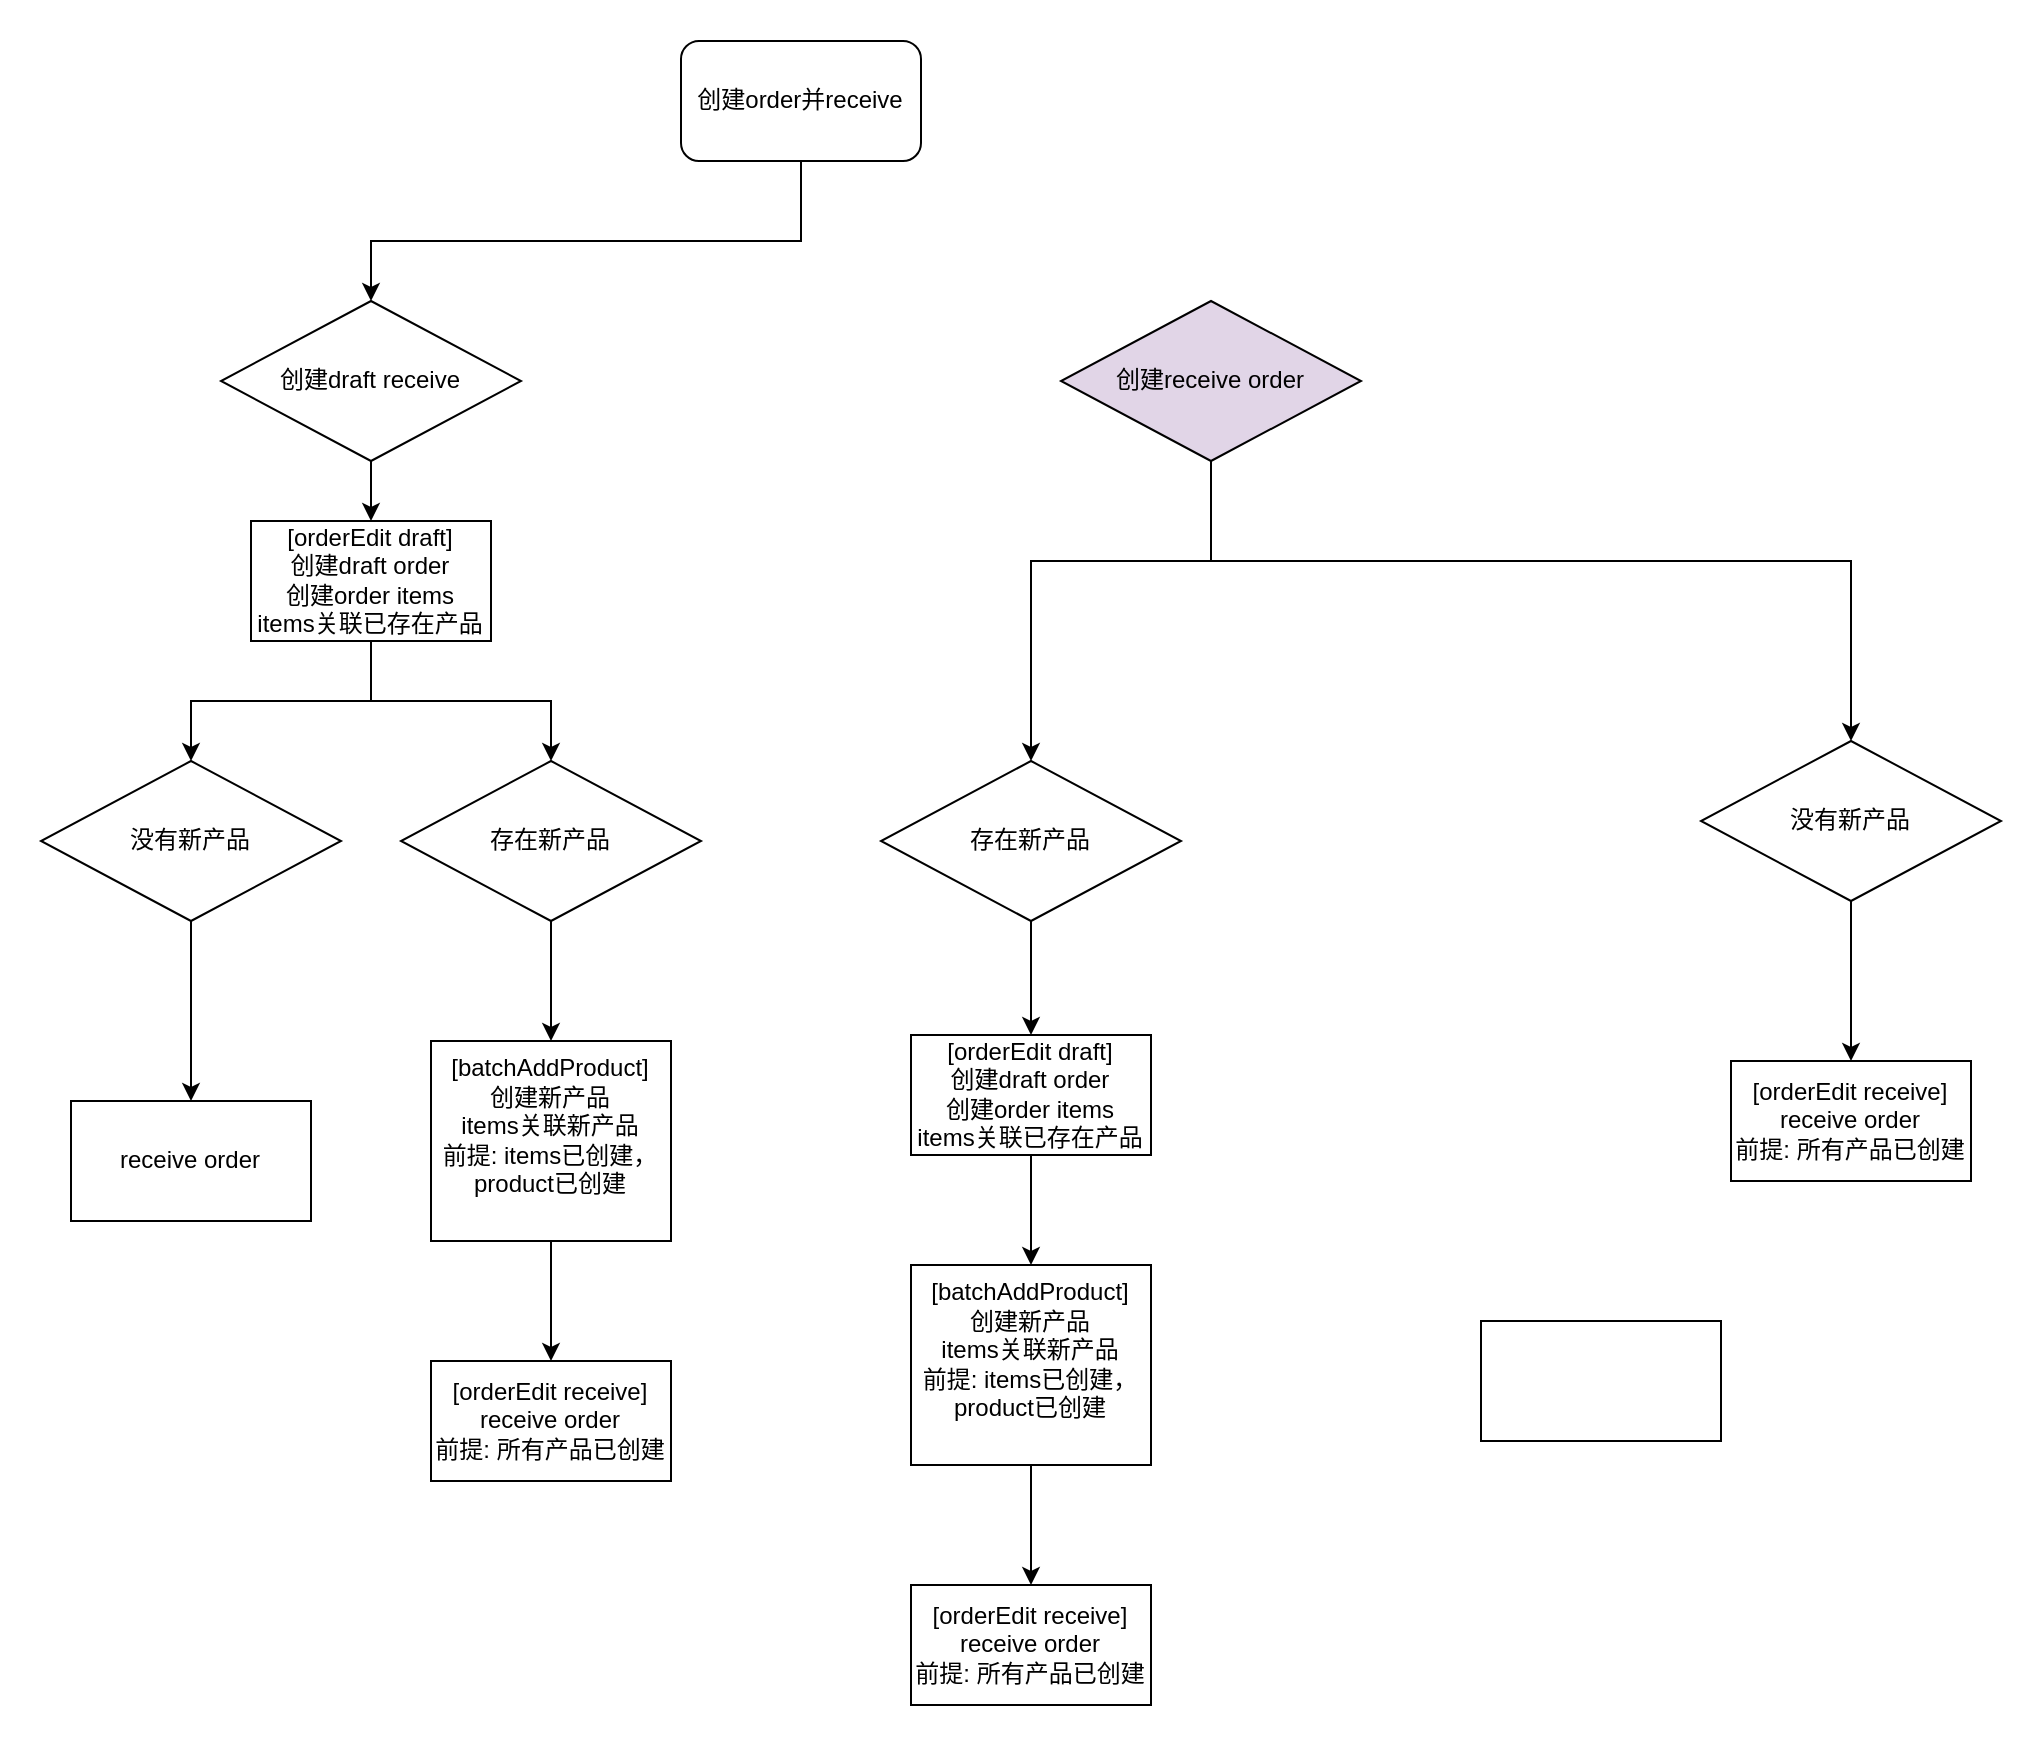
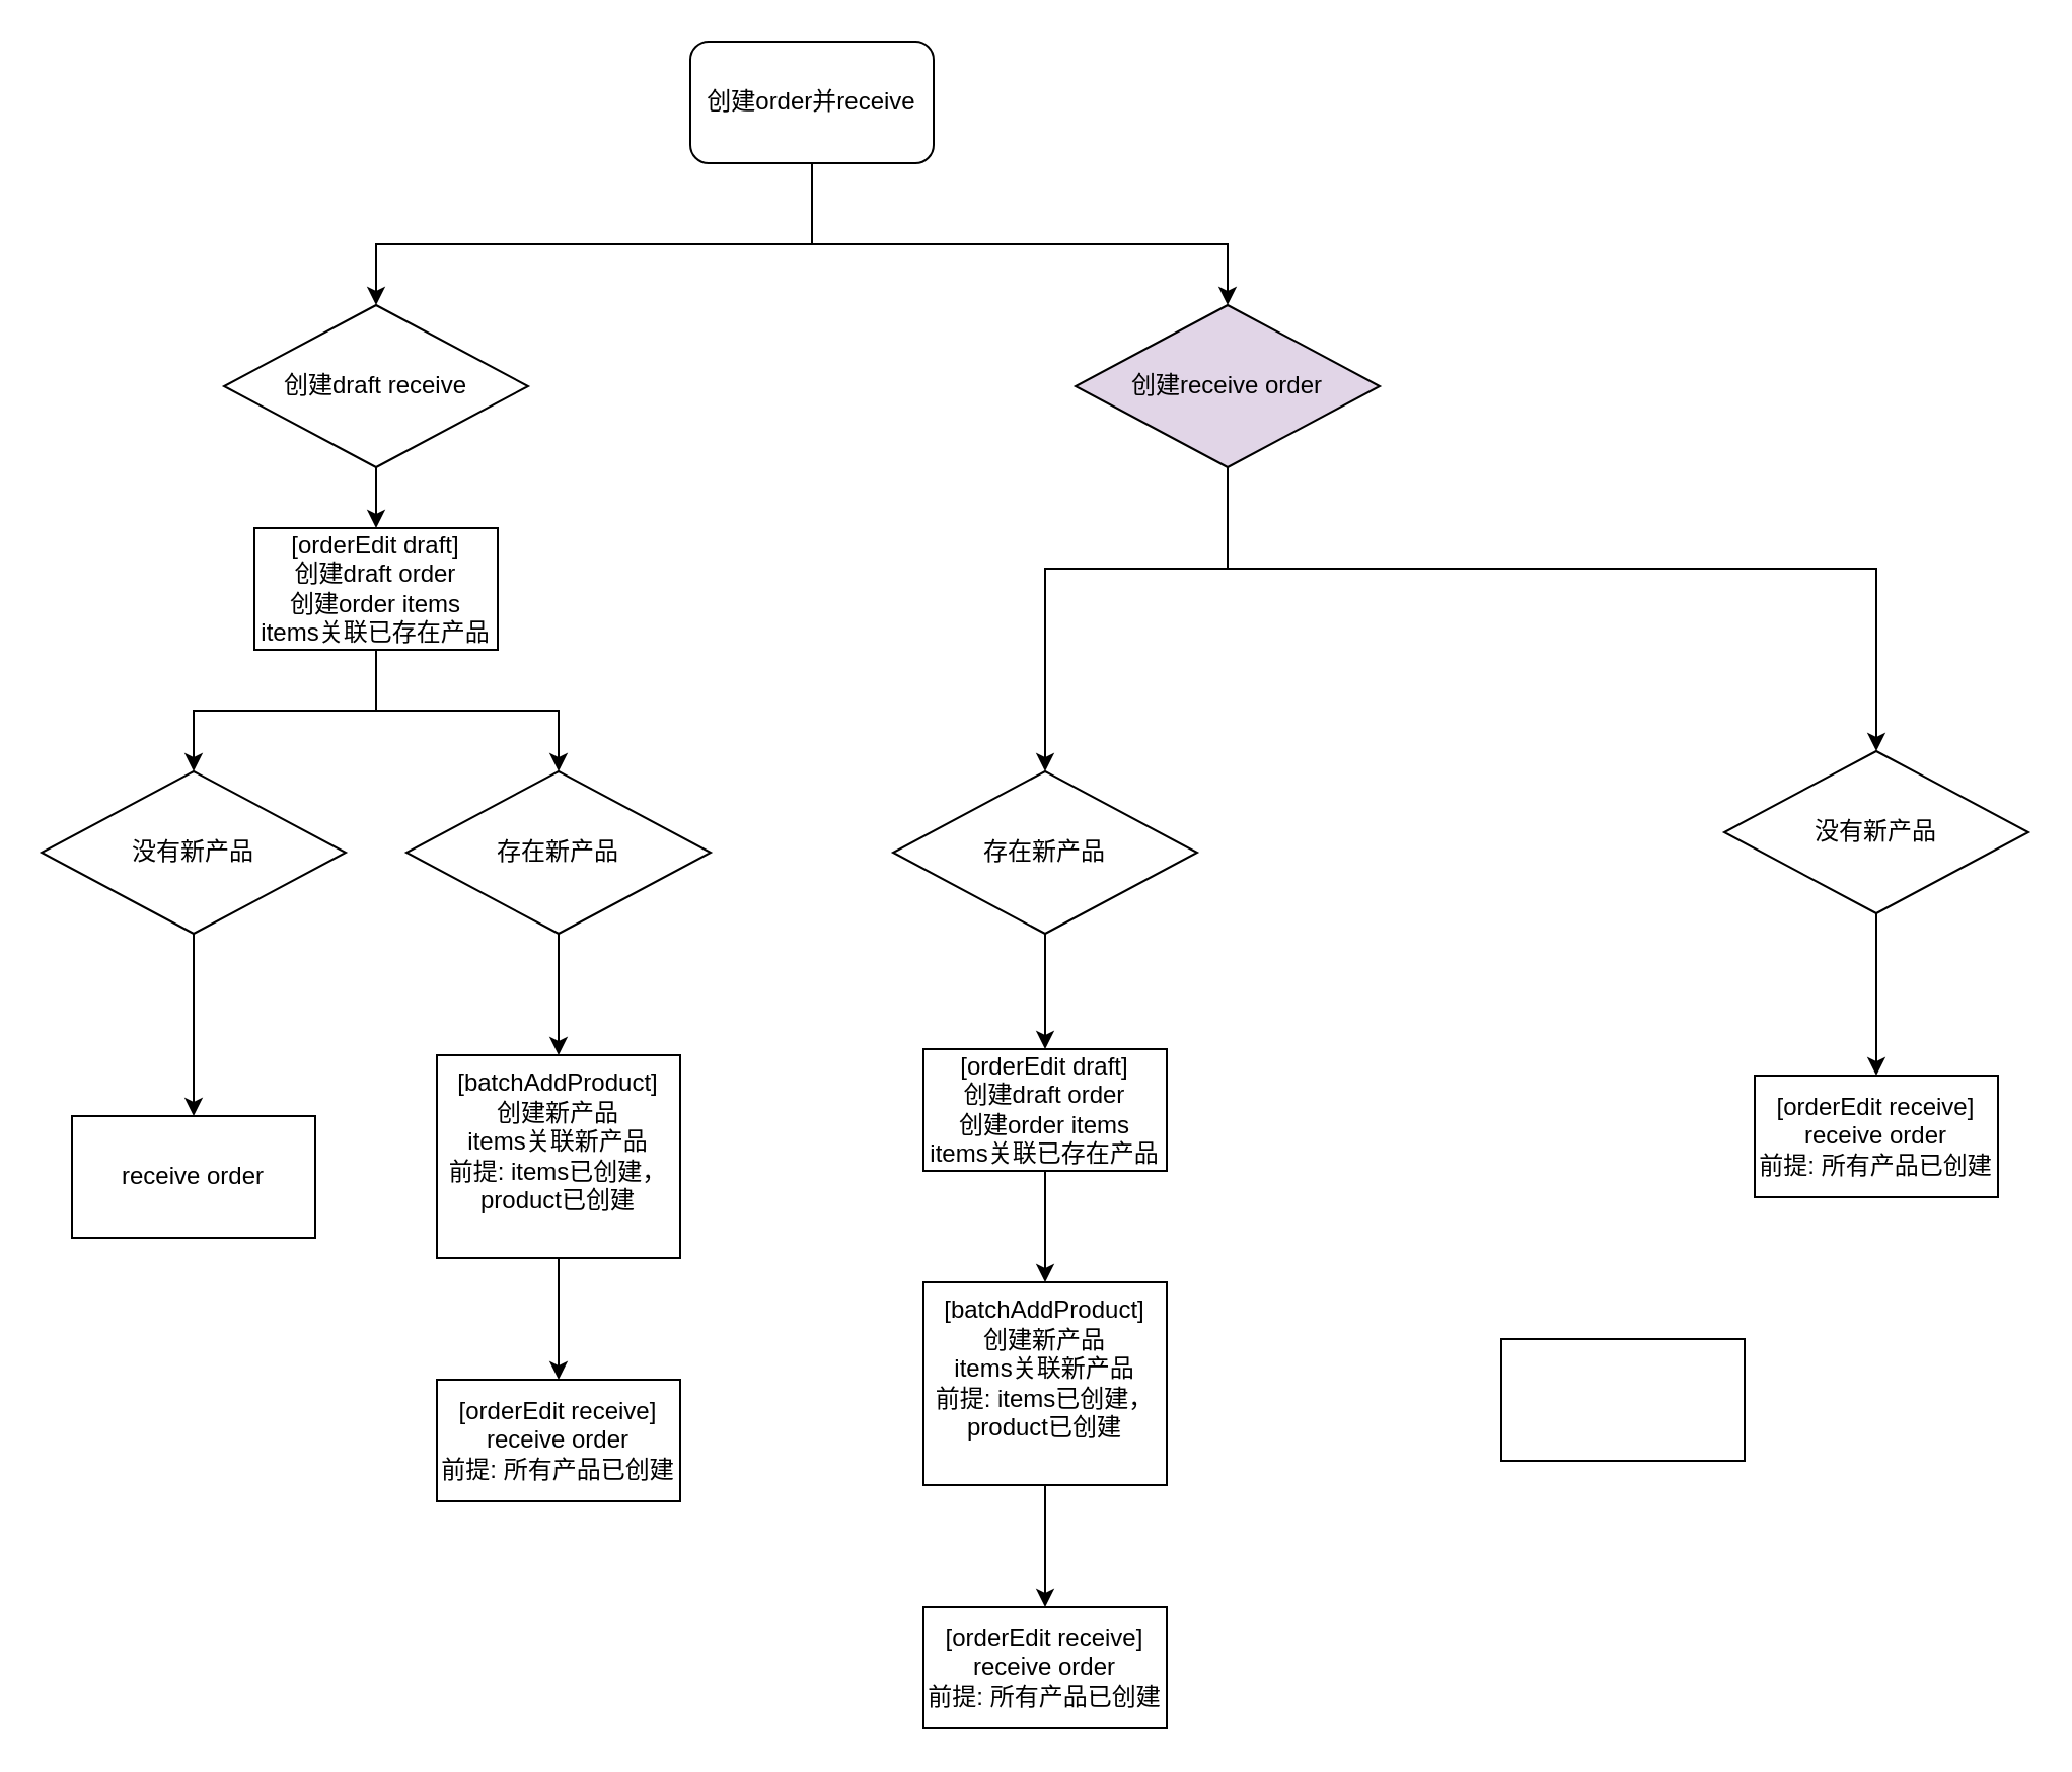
  <mxCell id="0" />
  <mxCell id="1" parent="0" />
  <mxCell id="2" value="" style="rounded=0;orthogonalLoop=1;jettySize=auto;html=1;edgeStyle=orthogonalEdgeStyle;" edge="1" parent="1" source="4" target="6"><mxGeometry relative="1" as="geometry"><Array as="points"><mxPoint x="400" y="120" /><mxPoint x="185" y="120" /></Array></mxGeometry></mxCell>
+ <mxCell id="3" style="rounded=0;orthogonalLoop=1;jettySize=auto;html=1;exitX=0.5;exitY=1;exitDx=0;exitDy=0;edgeStyle=orthogonalEdgeStyle;" edge="1" parent="1" source="4" target="9"><mxGeometry relative="1" as="geometry"><Array as="points"><mxPoint x="400" y="120" /><mxPoint x="605" y="120" /></Array></mxGeometry></mxCell>
  <mxCell id="4" value="创建order并receive" style="rounded=1;whiteSpace=wrap;html=1;" vertex="1" parent="1"><mxGeometry x="340" y="20" width="120" height="60" as="geometry" /></mxCell>
  <mxCell id="5" value="" style="edgeStyle=orthogonalEdgeStyle;rounded=0;orthogonalLoop=1;jettySize=auto;html=1;" edge="1" parent="1" source="6" target="24"><mxGeometry relative="1" as="geometry" /></mxCell>
  <mxCell id="6" value="创建draft receive" style="rhombus;whiteSpace=wrap;html=1;" vertex="1" parent="1"><mxGeometry x="110" y="150" width="150" height="80" as="geometry" /></mxCell>
  <mxCell id="7" value="" style="edgeStyle=orthogonalEdgeStyle;rounded=0;orthogonalLoop=1;jettySize=auto;html=1;" edge="1" parent="1" source="9" target="11"><mxGeometry relative="1" as="geometry"><Array as="points"><mxPoint x="605" y="280" /><mxPoint x="925" y="280" /></Array></mxGeometry></mxCell>
  <mxCell id="8" value="" style="edgeStyle=orthogonalEdgeStyle;rounded=0;orthogonalLoop=1;jettySize=auto;html=1;" edge="1" parent="1" source="9" target="13"><mxGeometry relative="1" as="geometry"><Array as="points"><mxPoint x="605" y="280" /><mxPoint x="515" y="280" /></Array></mxGeometry></mxCell>
  <mxCell id="9" value="创建receive order" style="rhombus;whiteSpace=wrap;html=1;fillColor=#e1d5e7;" vertex="1" parent="1"><mxGeometry x="530" y="150" width="150" height="80" as="geometry" /></mxCell>
  <mxCell id="10" value="" style="edgeStyle=orthogonalEdgeStyle;rounded=0;orthogonalLoop=1;jettySize=auto;html=1;" edge="1" parent="1" source="11" target="29"><mxGeometry relative="1" as="geometry" /></mxCell>
  <mxCell id="11" value="没有新产品" style="rhombus;whiteSpace=wrap;html=1;" vertex="1" parent="1"><mxGeometry x="850" y="370" width="150" height="80" as="geometry" /></mxCell>
  <mxCell id="12" value="" style="edgeStyle=orthogonalEdgeStyle;rounded=0;orthogonalLoop=1;jettySize=auto;html=1;" edge="1" parent="1" source="13" target="31"><mxGeometry relative="1" as="geometry" /></mxCell>
  <mxCell id="13" value="存在新产品" style="rhombus;whiteSpace=wrap;html=1;" vertex="1" parent="1"><mxGeometry x="440" y="380" width="150" height="80" as="geometry" /></mxCell>
  <mxCell id="14" value="" style="edgeStyle=orthogonalEdgeStyle;rounded=0;orthogonalLoop=1;jettySize=auto;html=1;" edge="1" parent="1" source="15" target="18"><mxGeometry relative="1" as="geometry" /></mxCell>
  <mxCell id="15" value="没有新产品" style="rhombus;whiteSpace=wrap;html=1;" vertex="1" parent="1"><mxGeometry x="20" y="380" width="150" height="80" as="geometry" /></mxCell>
  <mxCell id="16" value="" style="edgeStyle=orthogonalEdgeStyle;rounded=0;orthogonalLoop=1;jettySize=auto;html=1;" edge="1" parent="1" source="17" target="20"><mxGeometry relative="1" as="geometry" /></mxCell>
  <mxCell id="17" value="存在新产品" style="rhombus;whiteSpace=wrap;html=1;" vertex="1" parent="1"><mxGeometry x="200" y="380" width="150" height="80" as="geometry" /></mxCell>
  <mxCell id="18" value="receive order" style="whiteSpace=wrap;html=1;" vertex="1" parent="1"><mxGeometry x="35" y="550" width="120" height="60" as="geometry" /></mxCell>
  <mxCell id="19" value="" style="edgeStyle=orthogonalEdgeStyle;rounded=0;orthogonalLoop=1;jettySize=auto;html=1;" edge="1" parent="1" source="20" target="21"><mxGeometry relative="1" as="geometry" /></mxCell>
  <mxCell id="20" value="&lt;div&gt;[batchAddProduct]&lt;/div&gt;创建新产品&lt;div&gt;items关联新产品&lt;div&gt;前提: items已创建，&lt;/div&gt;&lt;div&gt;product已创建&lt;/div&gt;&lt;div&gt;&lt;br&gt;&lt;/div&gt;&lt;/div&gt;" style="whiteSpace=wrap;html=1;" vertex="1" parent="1"><mxGeometry x="215" y="520" width="120" height="100" as="geometry" /></mxCell>
  <mxCell id="21" value="&lt;div&gt;[orderEdit receive]&lt;/div&gt;receive order&lt;div&gt;前提: 所有产品已创建&lt;/div&gt;" style="whiteSpace=wrap;html=1;" vertex="1" parent="1"><mxGeometry x="215" y="680" width="120" height="60" as="geometry" /></mxCell>
  <mxCell id="22" style="edgeStyle=orthogonalEdgeStyle;rounded=0;orthogonalLoop=1;jettySize=auto;html=1;exitX=0.5;exitY=1;exitDx=0;exitDy=0;entryX=0.5;entryY=0;entryDx=0;entryDy=0;" edge="1" parent="1" source="24" target="15"><mxGeometry relative="1" as="geometry" /></mxCell>
  <mxCell id="23" style="edgeStyle=orthogonalEdgeStyle;rounded=0;orthogonalLoop=1;jettySize=auto;html=1;exitX=0.5;exitY=1;exitDx=0;exitDy=0;entryX=0.5;entryY=0;entryDx=0;entryDy=0;" edge="1" parent="1" source="24" target="17"><mxGeometry relative="1" as="geometry" /></mxCell>
  <mxCell id="24" value="&lt;div&gt;[orderEdit draft]&lt;/div&gt;创建draft order&lt;br&gt;创建order items&lt;div&gt;items关联已存在产品&lt;/div&gt;" style="whiteSpace=wrap;html=1;" vertex="1" parent="1"><mxGeometry x="125" y="260" width="120" height="60" as="geometry" /></mxCell>
  <mxCell id="25" value="" style="edgeStyle=orthogonalEdgeStyle;rounded=0;orthogonalLoop=1;jettySize=auto;html=1;" edge="1" parent="1" source="26" target="27"><mxGeometry relative="1" as="geometry" /></mxCell>
  <mxCell id="26" value="&lt;div&gt;[batchAddProduct]&lt;/div&gt;创建新产品&lt;div&gt;items关联新产品&lt;div&gt;前提: items已创建，&lt;/div&gt;&lt;div&gt;product已创建&lt;/div&gt;&lt;div&gt;&lt;br&gt;&lt;/div&gt;&lt;/div&gt;" style="whiteSpace=wrap;html=1;" vertex="1" parent="1"><mxGeometry x="455" y="632" width="120" height="100" as="geometry" /></mxCell>
  <mxCell id="27" value="&lt;div&gt;[orderEdit receive]&lt;/div&gt;receive order&lt;div&gt;前提: 所有产品已创建&lt;/div&gt;" style="whiteSpace=wrap;html=1;" vertex="1" parent="1"><mxGeometry x="455" y="792" width="120" height="60" as="geometry" /></mxCell>
  <mxCell id="28" value="" style="whiteSpace=wrap;html=1;" vertex="1" parent="1"><mxGeometry x="740" y="660" width="120" height="60" as="geometry" /></mxCell>
  <mxCell id="29" value="&lt;div&gt;[orderEdit receive]&lt;/div&gt;receive order&lt;div&gt;前提: 所有产品已创建&lt;/div&gt;" style="whiteSpace=wrap;html=1;" vertex="1" parent="1"><mxGeometry x="865" y="530" width="120" height="60" as="geometry" /></mxCell>
  <mxCell id="30" value="" style="edgeStyle=orthogonalEdgeStyle;rounded=0;orthogonalLoop=1;jettySize=auto;html=1;" edge="1" parent="1" source="31" target="26"><mxGeometry relative="1" as="geometry" /></mxCell>
  <mxCell id="31" value="&lt;div&gt;[orderEdit draft]&lt;/div&gt;创建draft order&lt;br&gt;创建order items&lt;div&gt;items关联已存在产品&lt;/div&gt;" style="whiteSpace=wrap;html=1;" vertex="1" parent="1"><mxGeometry x="455" y="517" width="120" height="60" as="geometry" /></mxCell>
